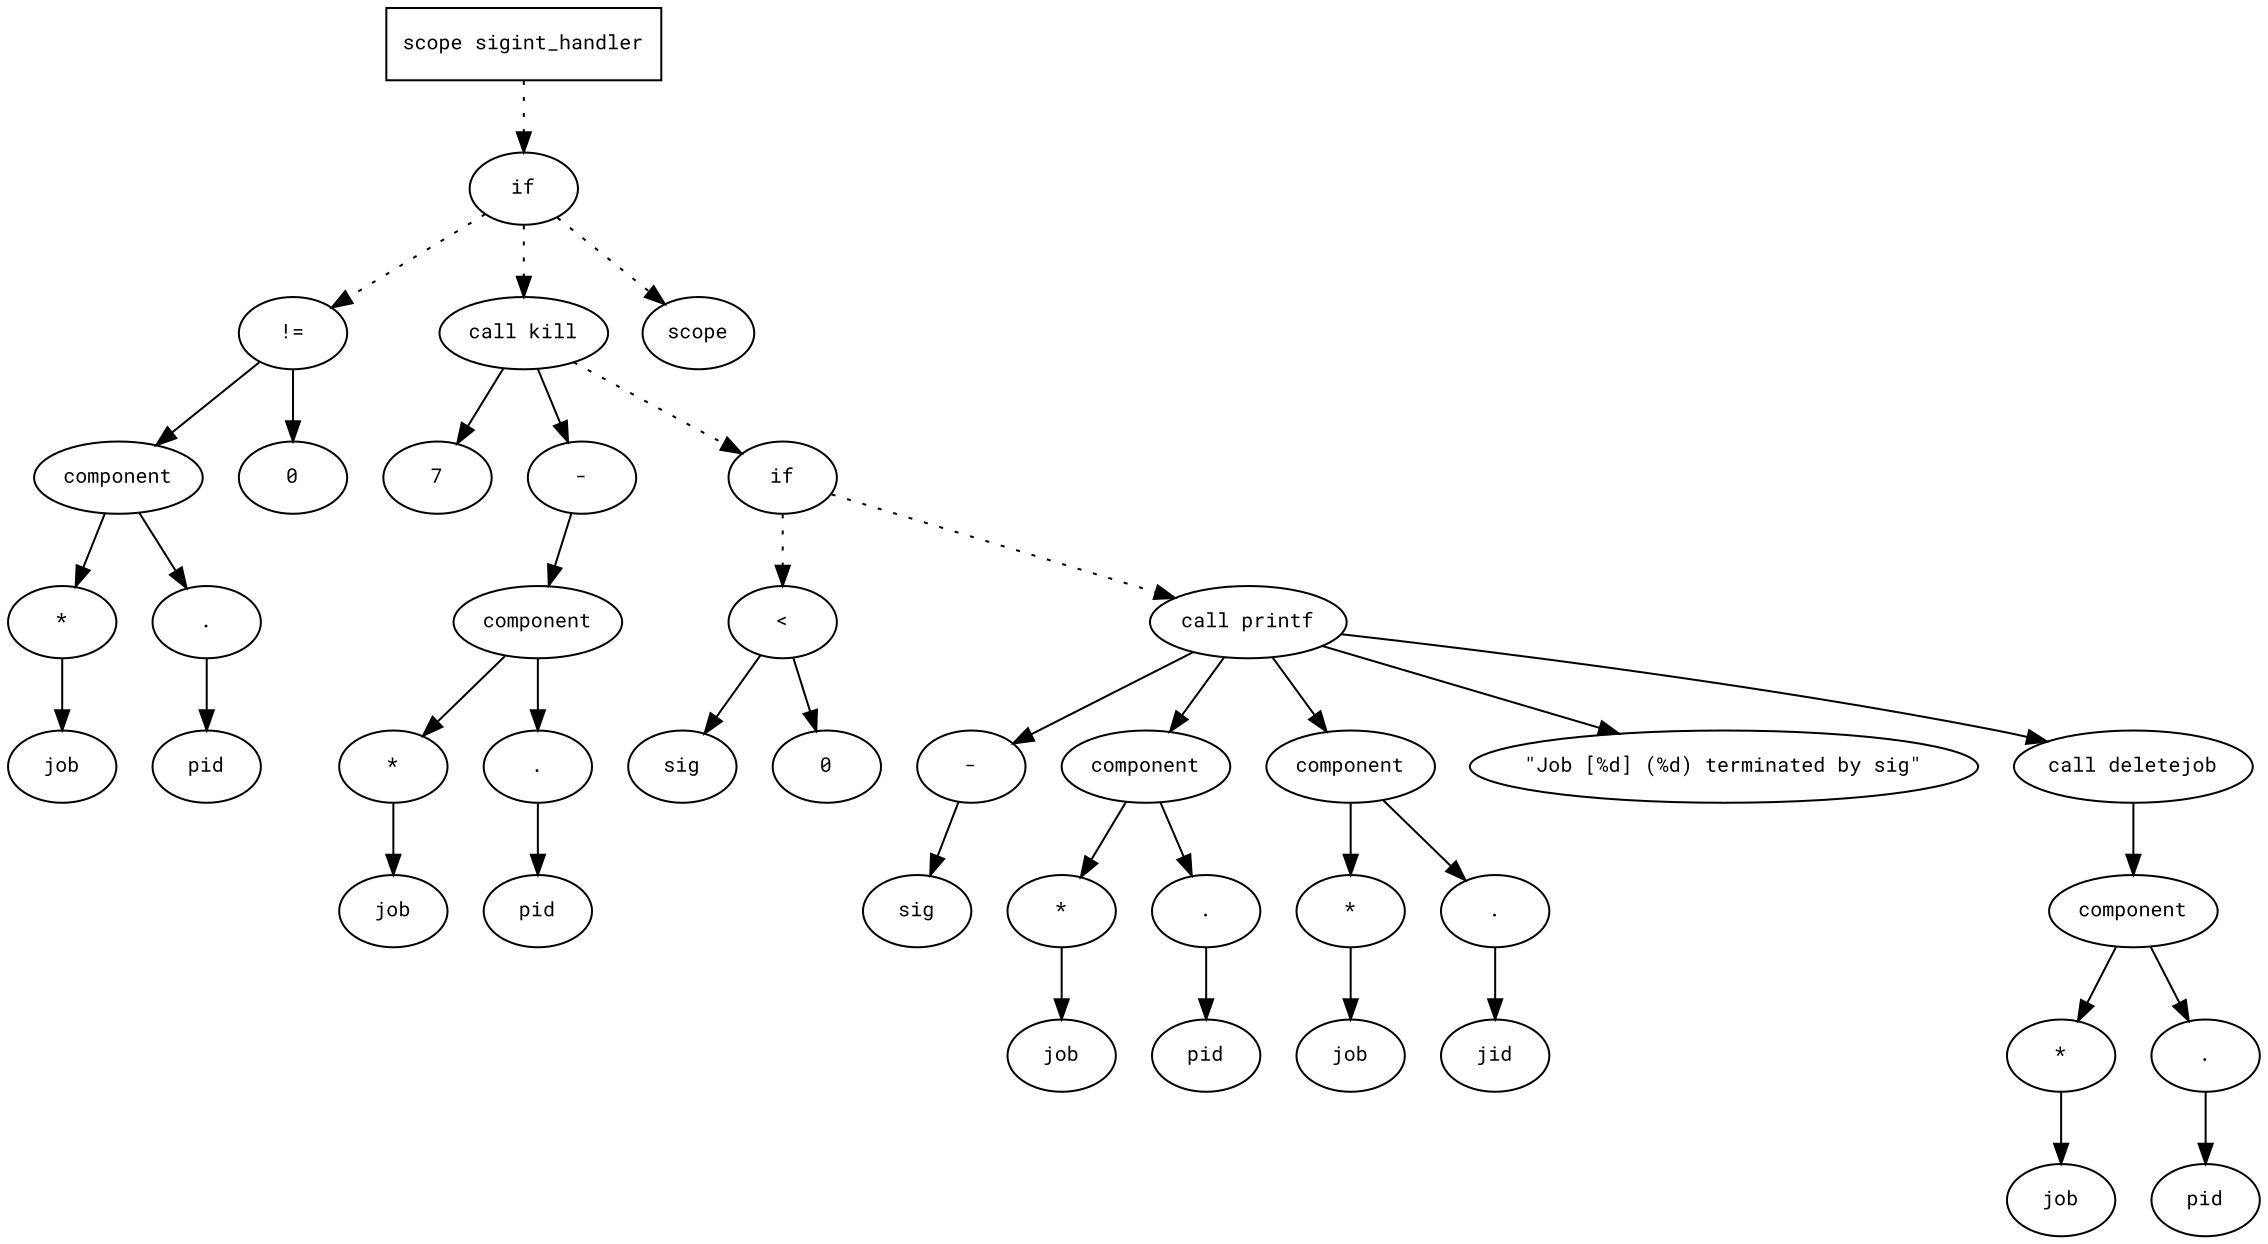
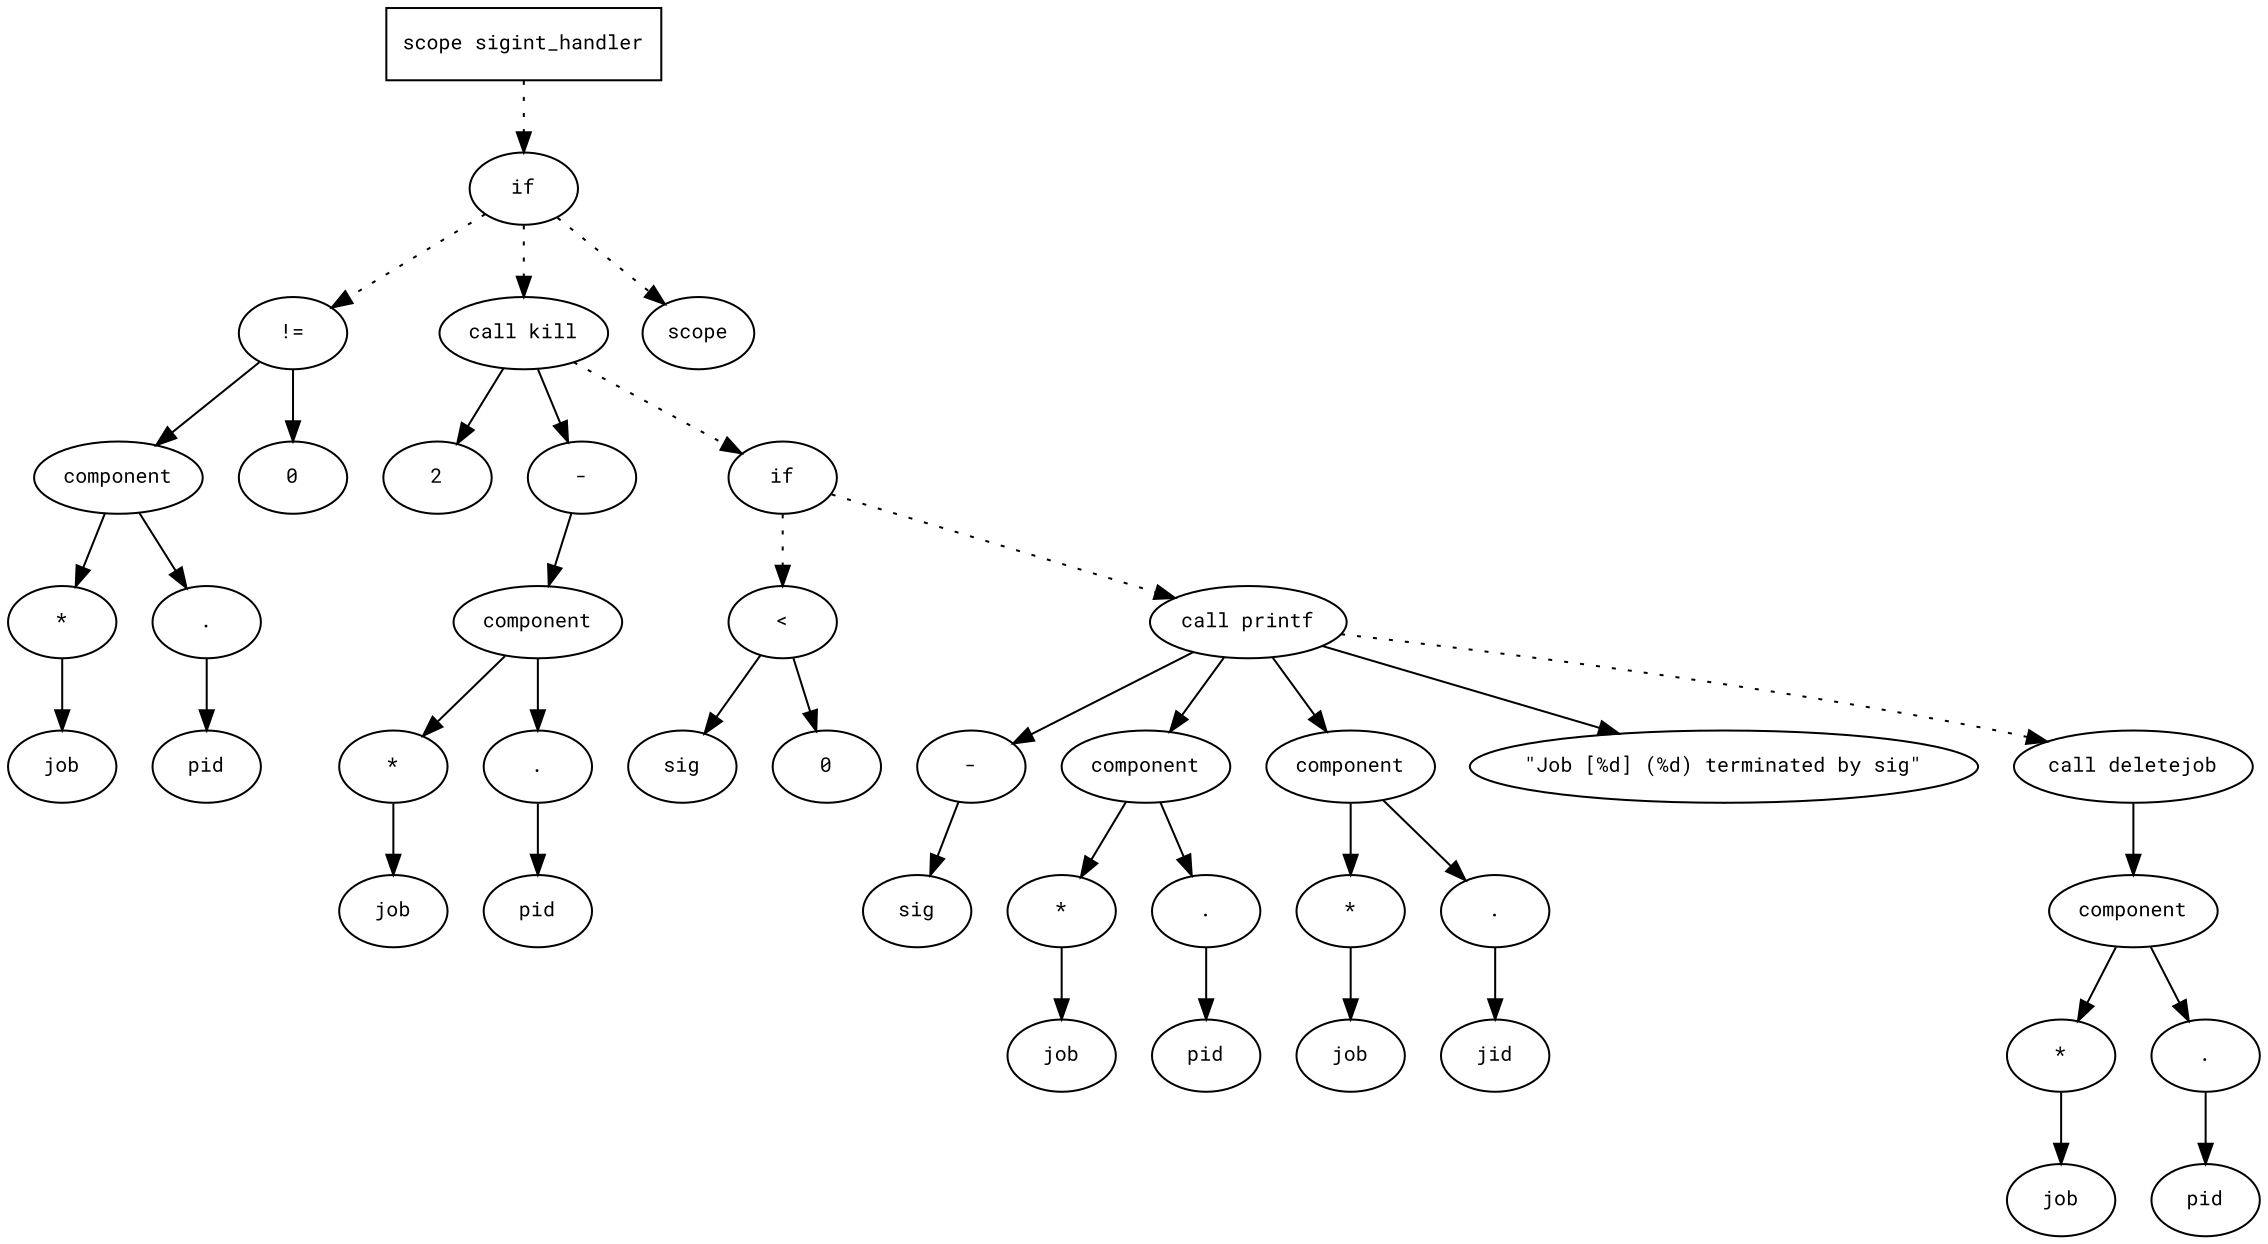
  digraph {
    fontname="Roboto Mono"
    fontsize=10
    node [fontname="Roboto Mono" fontsize=10 shape=ellipse]
    edge [fontname="Roboto Mono" fontsize=10]
    n1 [label="scope sigint_handler" shape=box]
    n2 [label=if]
    n3 [label="!="]
    n4 [label="call kill"]
    n5 [label=scope]
    n6 [label=component]
    n7 [label=0]
-   n8 [label=7]
+   n8 [label=2]
    n9 [label="-"]
    n10 [label=if]
    n11 [label="*"]
    n12 [label="."]
    n13 [label=job]
    n14 [label=pid]
    n15 [label=component]
    n16 [label="<"]
    n17 [label="call printf"]
    n18 [label="*"]
    n19 [label="."]
    n20 [label=job]
    n21 [label=pid]
    n22 [label=sig]
    n23 [label=0]
    n24 [label="-"]
    n25 [label=component]
    n26 [label=component]
    n27 [label="\"Job [%d] (%d) terminated by sig\""]
    n28 [label="call deletejob"]
    n29 [label=sig]
    n30 [label="*"]
    n31 [label="."]
    n32 [label="*"]
    n33 [label="."]
    n34 [label=component]
    n35 [label=job]
    n36 [label=pid]
    n37 [label=job]
    n38 [label=jid]
    n39 [label="*"]
    n40 [label="."]
    n41 [label=job]
    n42 [label=pid]
    n1 -> n2 [style=dotted]
    n2 -> n3 [style=dotted]
    n2 -> n4 [style=dotted]
    n2 -> n5 [style=dotted]
    n3 -> n6
    n3 -> n7
    n4 -> n8
    n4 -> n9
    n4 -> n10 [style=dotted]
    n6 -> n11
    n6 -> n12
    n9 -> n15
    n10 -> n16 [style=dotted]
    n10 -> n17 [style=dotted]
    n11 -> n13
    n12 -> n14
    n15 -> n18
    n15 -> n19
    n16 -> n22
    n16 -> n23
    n17 -> n24
    n17 -> n25
    n17 -> n26
    n17 -> n27
-   n17 -> n28 [style=solid]
+   n17 -> n28 [style=dotted]
    n18 -> n20
    n19 -> n21
    n24 -> n29
    n25 -> n30
    n25 -> n31
    n26 -> n32
    n26 -> n33
    n28 -> n34
    n30 -> n35
    n31 -> n36
    n32 -> n37
    n33 -> n38
    n34 -> n39
    n34 -> n40
    n39 -> n41
    n40 -> n42
  }
